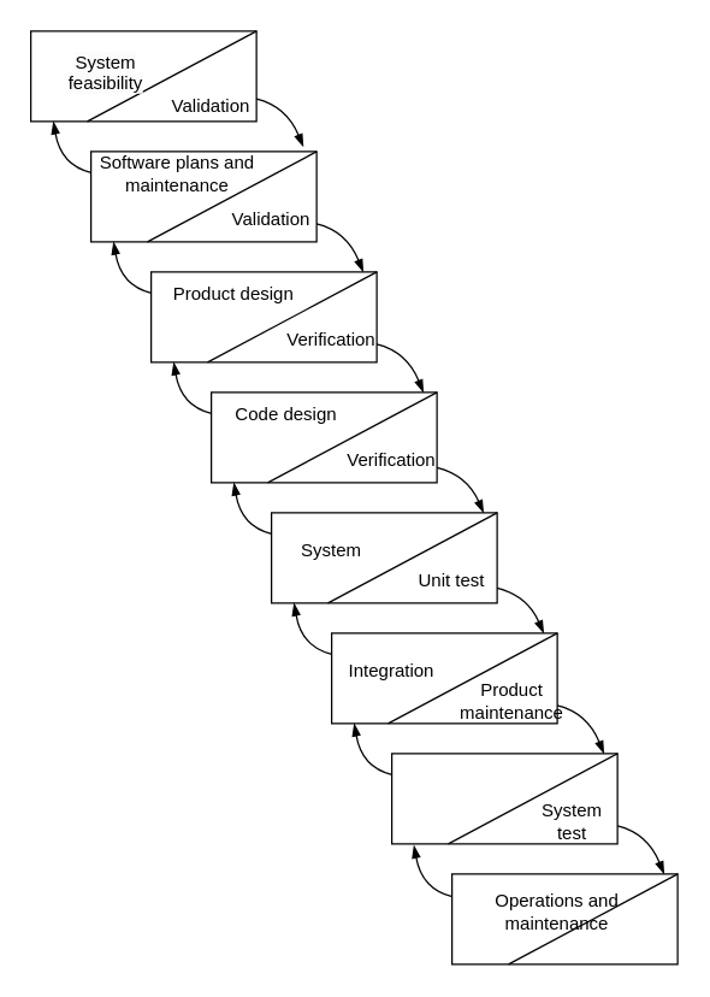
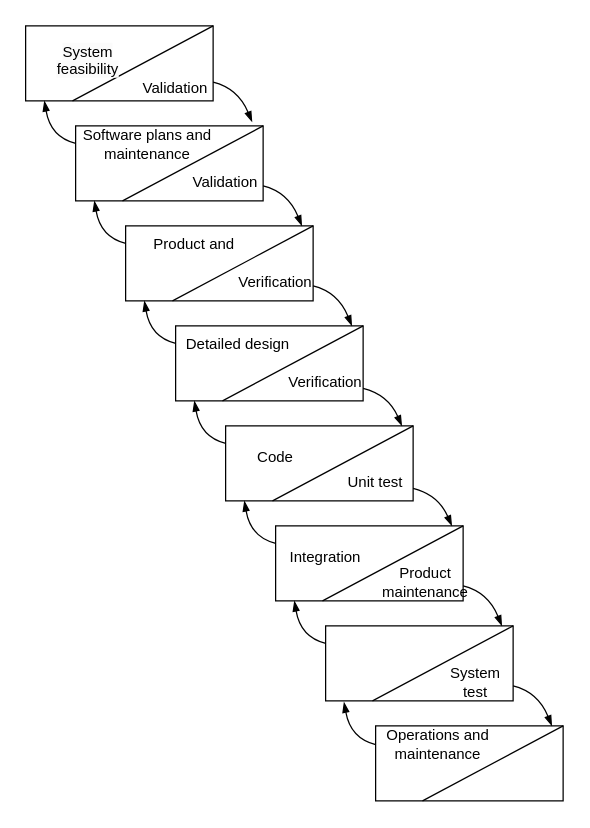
  <mxCell id="0" />
  <mxCell id="1" parent="0" />
  <mxCell id="2" value="&lt;p style=&quot;line-height: 140%;&quot;&gt;&lt;br&gt;&lt;/p&gt;" style="rounded=0;whiteSpace=wrap;html=1;" parent="1" vertex="1"><mxGeometry x="20" y="20" width="150" height="60" as="geometry" /></mxCell>
  <mxCell id="3" value="" style="endArrow=none;html=1;rounded=0;entryX=1;entryY=0;entryDx=0;entryDy=0;exitX=0.25;exitY=1;exitDx=0;exitDy=0;elbow=vertical;" parent="1" source="2" target="2" edge="1"><mxGeometry width="50" height="50" relative="1" as="geometry"><mxPoint x="-60" y="230" as="sourcePoint" /><mxPoint x="-10" y="180" as="targetPoint" /></mxGeometry></mxCell>
  <mxCell id="4" value="&#10;&lt;span style=&quot;color: rgb(0, 0, 0); font-family: Helvetica; font-size: 12px; font-style: normal; font-variant-ligatures: normal; font-variant-caps: normal; font-weight: 400; letter-spacing: normal; orphans: 2; text-align: center; text-indent: 0px; text-transform: none; widows: 2; word-spacing: 0px; -webkit-text-stroke-width: 0px; background-color: rgb(251, 251, 251); text-decoration-thickness: initial; text-decoration-style: initial; text-decoration-color: initial; float: none; display: inline !important;&quot;&gt;System&lt;/span&gt;&lt;br style=&quot;border-color: var(--border-color); color: rgb(0, 0, 0); font-family: Helvetica; font-size: 12px; font-style: normal; font-variant-ligatures: normal; font-variant-caps: normal; font-weight: 400; letter-spacing: normal; orphans: 2; text-align: center; text-indent: 0px; text-transform: none; widows: 2; word-spacing: 0px; -webkit-text-stroke-width: 0px; background-color: rgb(251, 251, 251); text-decoration-thickness: initial; text-decoration-style: initial; text-decoration-color: initial;&quot;&gt;&lt;span style=&quot;color: rgb(0, 0, 0); font-family: Helvetica; font-size: 12px; font-style: normal; font-variant-ligatures: normal; font-variant-caps: normal; font-weight: 400; letter-spacing: normal; orphans: 2; text-align: center; text-indent: 0px; text-transform: none; widows: 2; word-spacing: 0px; -webkit-text-stroke-width: 0px; background-color: rgb(251, 251, 251); text-decoration-thickness: initial; text-decoration-style: initial; text-decoration-color: initial; float: none; display: inline !important;&quot;&gt;feasibility&lt;/span&gt;&#10;&#10;" style="text;html=1;strokeColor=none;fillColor=none;align=center;verticalAlign=middle;whiteSpace=wrap;rounded=0;" parent="1" vertex="1"><mxGeometry x="40" y="40" width="60" height="30" as="geometry" /></mxCell>
  <mxCell id="5" value="&lt;p style=&quot;line-height: 140%;&quot;&gt;&lt;br&gt;&lt;/p&gt;" style="rounded=0;whiteSpace=wrap;html=1;" parent="1" vertex="1"><mxGeometry x="300" y="580" width="150" height="60" as="geometry" /></mxCell>
  <mxCell id="6" value="" style="endArrow=none;html=1;rounded=0;entryX=1;entryY=0;entryDx=0;entryDy=0;exitX=0.25;exitY=1;exitDx=0;exitDy=0;elbow=vertical;" parent="1" source="5" target="5" edge="1"><mxGeometry width="50" height="50" relative="1" as="geometry"><mxPoint x="-40" y="250" as="sourcePoint" /><mxPoint x="10" y="200" as="targetPoint" /></mxGeometry></mxCell>
  <mxCell id="7" value="&lt;p style=&quot;line-height: 140%;&quot;&gt;&lt;br&gt;&lt;/p&gt;" style="rounded=0;whiteSpace=wrap;html=1;" parent="1" vertex="1"><mxGeometry x="180" y="340" width="150" height="60" as="geometry" /></mxCell>
  <mxCell id="8" value="" style="endArrow=none;html=1;rounded=0;entryX=1;entryY=0;entryDx=0;entryDy=0;exitX=0.25;exitY=1;exitDx=0;exitDy=0;elbow=vertical;" parent="1" source="7" target="7" edge="1"><mxGeometry width="50" height="50" relative="1" as="geometry"><mxPoint x="-30" y="260" as="sourcePoint" /><mxPoint x="20" y="210" as="targetPoint" /></mxGeometry></mxCell>
  <mxCell id="9" value="&lt;p style=&quot;line-height: 140%;&quot;&gt;&lt;br&gt;&lt;/p&gt;" style="rounded=0;whiteSpace=wrap;html=1;" parent="1" vertex="1"><mxGeometry x="140" y="260" width="150" height="60" as="geometry" /></mxCell>
  <mxCell id="10" value="" style="endArrow=none;html=1;rounded=0;entryX=1;entryY=0;entryDx=0;entryDy=0;exitX=0.25;exitY=1;exitDx=0;exitDy=0;elbow=vertical;" parent="1" source="9" target="9" edge="1"><mxGeometry width="50" height="50" relative="1" as="geometry"><mxPoint x="-20" y="270" as="sourcePoint" /><mxPoint x="30" y="220" as="targetPoint" /></mxGeometry></mxCell>
  <mxCell id="11" value="&lt;p style=&quot;line-height: 140%;&quot;&gt;&lt;br&gt;&lt;/p&gt;" style="rounded=0;whiteSpace=wrap;html=1;" parent="1" vertex="1"><mxGeometry x="100" y="180" width="150" height="60" as="geometry" /></mxCell>
  <mxCell id="12" value="" style="endArrow=none;html=1;rounded=0;entryX=1;entryY=0;entryDx=0;entryDy=0;exitX=0.25;exitY=1;exitDx=0;exitDy=0;elbow=vertical;" parent="1" source="11" target="11" edge="1"><mxGeometry width="50" height="50" relative="1" as="geometry"><mxPoint x="-10" y="280" as="sourcePoint" /><mxPoint x="40" y="230" as="targetPoint" /></mxGeometry></mxCell>
  <mxCell id="13" value="&lt;p style=&quot;line-height: 140%;&quot;&gt;&lt;br&gt;&lt;/p&gt;" style="rounded=0;whiteSpace=wrap;html=1;" parent="1" vertex="1"><mxGeometry x="60" y="100" width="150" height="60" as="geometry" /></mxCell>
  <mxCell id="14" value="" style="endArrow=none;html=1;rounded=0;entryX=1;entryY=0;entryDx=0;entryDy=0;exitX=0.25;exitY=1;exitDx=0;exitDy=0;elbow=vertical;" parent="1" source="13" target="13" edge="1"><mxGeometry width="50" height="50" relative="1" as="geometry"><mxPoint x="0" y="290" as="sourcePoint" /><mxPoint x="50" y="240" as="targetPoint" /></mxGeometry></mxCell>
  <mxCell id="15" value="&lt;p style=&quot;line-height: 140%;&quot;&gt;&lt;br&gt;&lt;/p&gt;" style="rounded=0;whiteSpace=wrap;html=1;" parent="1" vertex="1"><mxGeometry x="220" y="420" width="150" height="60" as="geometry" /></mxCell>
  <mxCell id="16" value="" style="endArrow=none;html=1;rounded=0;entryX=1;entryY=0;entryDx=0;entryDy=0;exitX=0.25;exitY=1;exitDx=0;exitDy=0;elbow=vertical;" parent="1" source="15" target="15" edge="1"><mxGeometry width="50" height="50" relative="1" as="geometry"><mxPoint x="10" y="300" as="sourcePoint" /><mxPoint x="60" y="250" as="targetPoint" /></mxGeometry></mxCell>
  <mxCell id="17" value="&lt;p style=&quot;line-height: 140%;&quot;&gt;&lt;br&gt;&lt;/p&gt;" style="rounded=0;whiteSpace=wrap;html=1;" parent="1" vertex="1"><mxGeometry x="260" y="500" width="150" height="60" as="geometry" /></mxCell>
  <mxCell id="18" value="" style="endArrow=none;html=1;rounded=0;entryX=1;entryY=0;entryDx=0;entryDy=0;exitX=0.25;exitY=1;exitDx=0;exitDy=0;elbow=vertical;" parent="1" source="17" target="17" edge="1"><mxGeometry width="50" height="50" relative="1" as="geometry"><mxPoint x="130" y="470" as="sourcePoint" /><mxPoint x="180" y="420" as="targetPoint" /></mxGeometry></mxCell>
  <mxCell id="19" value="" style="curved=1;endArrow=blockThin;html=1;rounded=0;exitX=1;exitY=0.75;exitDx=0;exitDy=0;entryX=0.941;entryY=-0.054;entryDx=0;entryDy=0;entryPerimeter=0;endFill=1;" parent="1" source="2" target="13" edge="1"><mxGeometry width="50" height="50" relative="1" as="geometry"><mxPoint x="120" y="150" as="sourcePoint" /><mxPoint x="200" y="90" as="targetPoint" /><Array as="points"><mxPoint x="190" y="70" /></Array></mxGeometry></mxCell>
  <mxCell id="20" value="" style="curved=1;endArrow=blockThin;html=1;rounded=0;exitX=1;exitY=0.75;exitDx=0;exitDy=0;entryX=0.941;entryY=-0.054;entryDx=0;entryDy=0;entryPerimeter=0;endFill=1;" parent="1" edge="1"><mxGeometry width="50" height="50" relative="1" as="geometry"><mxPoint x="410" y="548" as="sourcePoint" /><mxPoint x="441" y="580" as="targetPoint" /><Array as="points"><mxPoint x="430" y="553" /></Array></mxGeometry></mxCell>
  <mxCell id="21" value="" style="curved=1;endArrow=blockThin;html=1;rounded=0;exitX=1;exitY=0.75;exitDx=0;exitDy=0;entryX=0.941;entryY=-0.054;entryDx=0;entryDy=0;entryPerimeter=0;endFill=1;" parent="1" edge="1"><mxGeometry width="50" height="50" relative="1" as="geometry"><mxPoint x="370" y="468" as="sourcePoint" /><mxPoint x="401" y="500" as="targetPoint" /><Array as="points"><mxPoint x="390" y="473" /></Array></mxGeometry></mxCell>
  <mxCell id="22" value="" style="curved=1;endArrow=blockThin;html=1;rounded=0;exitX=1;exitY=0.75;exitDx=0;exitDy=0;endFill=1;" parent="1" edge="1"><mxGeometry width="50" height="50" relative="1" as="geometry"><mxPoint x="330" y="390" as="sourcePoint" /><mxPoint x="361" y="420" as="targetPoint" /><Array as="points"><mxPoint x="350" y="395" /></Array></mxGeometry></mxCell>
  <mxCell id="23" value="" style="curved=1;endArrow=blockThin;html=1;rounded=0;exitX=1;exitY=0.75;exitDx=0;exitDy=0;endFill=1;" parent="1" edge="1"><mxGeometry width="50" height="50" relative="1" as="geometry"><mxPoint x="290" y="310" as="sourcePoint" /><mxPoint x="321" y="340" as="targetPoint" /><Array as="points"><mxPoint x="310" y="315" /></Array></mxGeometry></mxCell>
  <mxCell id="24" value="" style="curved=1;endArrow=blockThin;html=1;rounded=0;exitX=1;exitY=0.75;exitDx=0;exitDy=0;entryX=0.941;entryY=-0.054;entryDx=0;entryDy=0;entryPerimeter=0;endFill=1;" parent="1" edge="1"><mxGeometry width="50" height="50" relative="1" as="geometry"><mxPoint x="250" y="228" as="sourcePoint" /><mxPoint x="281" y="260" as="targetPoint" /><Array as="points"><mxPoint x="270" y="233" /></Array></mxGeometry></mxCell>
  <mxCell id="25" value="" style="curved=1;endArrow=blockThin;html=1;rounded=0;exitX=1;exitY=0.75;exitDx=0;exitDy=0;entryX=0.941;entryY=-0.054;entryDx=0;entryDy=0;entryPerimeter=0;endFill=1;" parent="1" edge="1"><mxGeometry width="50" height="50" relative="1" as="geometry"><mxPoint x="210" y="148" as="sourcePoint" /><mxPoint x="241" y="180" as="targetPoint" /><Array as="points"><mxPoint x="230" y="153" /></Array></mxGeometry></mxCell>
  <mxCell id="26" value="" style="curved=1;endArrow=blockThin;html=1;rounded=0;exitX=0;exitY=0.25;exitDx=0;exitDy=0;entryX=0.098;entryY=1.017;entryDx=0;entryDy=0;entryPerimeter=0;endFill=1;" parent="1" source="5" target="17" edge="1"><mxGeometry width="50" height="50" relative="1" as="geometry"><mxPoint x="140" y="652" as="sourcePoint" /><mxPoint x="109" y="620" as="targetPoint" /><Array as="points"><mxPoint x="280" y="590" /></Array></mxGeometry></mxCell>
  <mxCell id="27" value="" style="curved=1;endArrow=blockThin;html=1;rounded=0;exitX=0;exitY=0.25;exitDx=0;exitDy=0;entryX=0.098;entryY=1.017;entryDx=0;entryDy=0;entryPerimeter=0;endFill=1;" parent="1" edge="1"><mxGeometry width="50" height="50" relative="1" as="geometry"><mxPoint x="260" y="514" as="sourcePoint" /><mxPoint x="235" y="480" as="targetPoint" /><Array as="points"><mxPoint x="240" y="509" /></Array></mxGeometry></mxCell>
  <mxCell id="28" value="" style="curved=1;endArrow=blockThin;html=1;rounded=0;exitX=0;exitY=0.25;exitDx=0;exitDy=0;entryX=0.098;entryY=1.017;entryDx=0;entryDy=0;entryPerimeter=0;endFill=1;" parent="1" edge="1"><mxGeometry width="50" height="50" relative="1" as="geometry"><mxPoint x="220" y="434" as="sourcePoint" /><mxPoint x="195" y="400" as="targetPoint" /><Array as="points"><mxPoint x="200" y="429" /></Array></mxGeometry></mxCell>
  <mxCell id="29" value="" style="curved=1;endArrow=blockThin;html=1;rounded=0;exitX=0;exitY=0.25;exitDx=0;exitDy=0;entryX=0.098;entryY=1.017;entryDx=0;entryDy=0;entryPerimeter=0;endFill=1;" parent="1" edge="1"><mxGeometry width="50" height="50" relative="1" as="geometry"><mxPoint x="180" y="354" as="sourcePoint" /><mxPoint x="155" y="320" as="targetPoint" /><Array as="points"><mxPoint x="160" y="349" /></Array></mxGeometry></mxCell>
  <mxCell id="30" value="" style="curved=1;endArrow=blockThin;html=1;rounded=0;exitX=0;exitY=0.25;exitDx=0;exitDy=0;entryX=0.098;entryY=1.017;entryDx=0;entryDy=0;entryPerimeter=0;endFill=1;" parent="1" edge="1"><mxGeometry width="50" height="50" relative="1" as="geometry"><mxPoint x="140" y="274" as="sourcePoint" /><mxPoint x="115" y="240" as="targetPoint" /><Array as="points"><mxPoint x="120" y="269" /></Array></mxGeometry></mxCell>
  <mxCell id="31" value="" style="curved=1;endArrow=blockThin;html=1;rounded=0;exitX=0;exitY=0.25;exitDx=0;exitDy=0;entryX=0.098;entryY=1.017;entryDx=0;entryDy=0;entryPerimeter=0;endFill=1;" parent="1" edge="1"><mxGeometry width="50" height="50" relative="1" as="geometry"><mxPoint x="100" y="194" as="sourcePoint" /><mxPoint x="75" y="160" as="targetPoint" /><Array as="points"><mxPoint x="80" y="189" /></Array></mxGeometry></mxCell>
  <mxCell id="32" value="" style="curved=1;endArrow=blockThin;html=1;rounded=0;exitX=0;exitY=0.25;exitDx=0;exitDy=0;entryX=0.098;entryY=1.017;entryDx=0;entryDy=0;entryPerimeter=0;endFill=1;" parent="1" edge="1"><mxGeometry width="50" height="50" relative="1" as="geometry"><mxPoint x="60" y="114" as="sourcePoint" /><mxPoint x="35" y="80" as="targetPoint" /><Array as="points"><mxPoint x="40" y="109" /></Array></mxGeometry></mxCell>
  <mxCell id="33" value="Software plans and maintenance" style="text;html=1;strokeColor=none;fillColor=none;align=center;verticalAlign=middle;whiteSpace=wrap;rounded=0;" parent="1" vertex="1"><mxGeometry x="60" y="100" width="115" height="30" as="geometry" /></mxCell>
- <mxCell id="34" value="Product design" style="text;html=1;strokeColor=none;fillColor=none;align=center;verticalAlign=middle;whiteSpace=wrap;rounded=0;" parent="1" vertex="1"><mxGeometry x="110" y="180" width="90" height="30" as="geometry" /></mxCell>
- <mxCell id="35" value="Code design" style="text;html=1;strokeColor=none;fillColor=none;align=center;verticalAlign=middle;whiteSpace=wrap;rounded=0;" parent="1" vertex="1"><mxGeometry x="140" y="260" width="100" height="30" as="geometry" /></mxCell>
- <mxCell id="36" value="System" style="text;html=1;strokeColor=none;fillColor=none;align=center;verticalAlign=middle;whiteSpace=wrap;rounded=0;" parent="1" vertex="1"><mxGeometry x="190" y="350" width="60" height="30" as="geometry" /></mxCell>
+ <mxCell id="34" value="Product and" style="text;html=1;strokeColor=none;fillColor=none;align=center;verticalAlign=middle;whiteSpace=wrap;rounded=0;" parent="1" vertex="1"><mxGeometry x="110" y="180" width="90" height="30" as="geometry" /></mxCell>
+ <mxCell id="35" value="Detailed design" style="text;html=1;strokeColor=none;fillColor=none;align=center;verticalAlign=middle;whiteSpace=wrap;rounded=0;" parent="1" vertex="1"><mxGeometry x="140" y="260" width="100" height="30" as="geometry" /></mxCell>
+ <mxCell id="36" value="Code" style="text;html=1;strokeColor=none;fillColor=none;align=center;verticalAlign=middle;whiteSpace=wrap;rounded=0;" parent="1" vertex="1"><mxGeometry x="190" y="350" width="60" height="30" as="geometry" /></mxCell>
  <mxCell id="37" value="Integration" style="text;html=1;strokeColor=none;fillColor=none;align=center;verticalAlign=middle;whiteSpace=wrap;rounded=0;" parent="1" vertex="1"><mxGeometry x="230" y="430" width="60" height="30" as="geometry" /></mxCell>
- <mxCell id="38" value="Operations and maintenance" style="text;html=1;strokeColor=none;fillColor=none;align=center;verticalAlign=middle;whiteSpace=wrap;rounded=0;" parent="1" vertex="1"><mxGeometry x="320" y="590" width="100" height="30" as="geometry" /></mxCell>
+ <mxCell id="38" value="Operations and maintenance" style="text;html=1;strokeColor=none;fillColor=none;align=center;verticalAlign=middle;whiteSpace=wrap;rounded=0;" parent="1" vertex="1"><mxGeometry x="300" y="580" width="100" height="30" as="geometry" /></mxCell>
  <mxCell id="39" value="Validation" style="text;html=1;strokeColor=none;fillColor=none;align=center;verticalAlign=middle;whiteSpace=wrap;rounded=0;" parent="1" vertex="1"><mxGeometry x="110" y="60" width="60" height="20" as="geometry" /></mxCell>
  <mxCell id="40" value="Validation" style="text;html=1;strokeColor=none;fillColor=none;align=center;verticalAlign=middle;whiteSpace=wrap;rounded=0;" parent="1" vertex="1"><mxGeometry x="150" y="130" width="60" height="30" as="geometry" /></mxCell>
  <mxCell id="41" value="Verification" style="text;html=1;strokeColor=none;fillColor=none;align=center;verticalAlign=middle;whiteSpace=wrap;rounded=0;" parent="1" vertex="1"><mxGeometry x="190" y="210" width="60" height="30" as="geometry" /></mxCell>
  <mxCell id="42" value="Verification" style="text;html=1;strokeColor=none;fillColor=none;align=center;verticalAlign=middle;whiteSpace=wrap;rounded=0;" parent="1" vertex="1"><mxGeometry x="230" y="290" width="60" height="30" as="geometry" /></mxCell>
  <mxCell id="43" value="Unit test" style="text;html=1;strokeColor=none;fillColor=none;align=center;verticalAlign=middle;whiteSpace=wrap;rounded=0;" parent="1" vertex="1"><mxGeometry x="270" y="370" width="60" height="30" as="geometry" /></mxCell>
  <mxCell id="44" value="Product&lt;br&gt;maintenance" style="text;html=1;strokeColor=none;fillColor=none;align=center;verticalAlign=middle;whiteSpace=wrap;rounded=0;" parent="1" vertex="1"><mxGeometry x="310" y="450" width="60" height="30" as="geometry" /></mxCell>
  <mxCell id="45" value="System&lt;br&gt;test" style="text;html=1;strokeColor=none;fillColor=none;align=center;verticalAlign=middle;whiteSpace=wrap;rounded=0;" parent="1" vertex="1"><mxGeometry x="350" y="530" width="60" height="30" as="geometry" /></mxCell>
